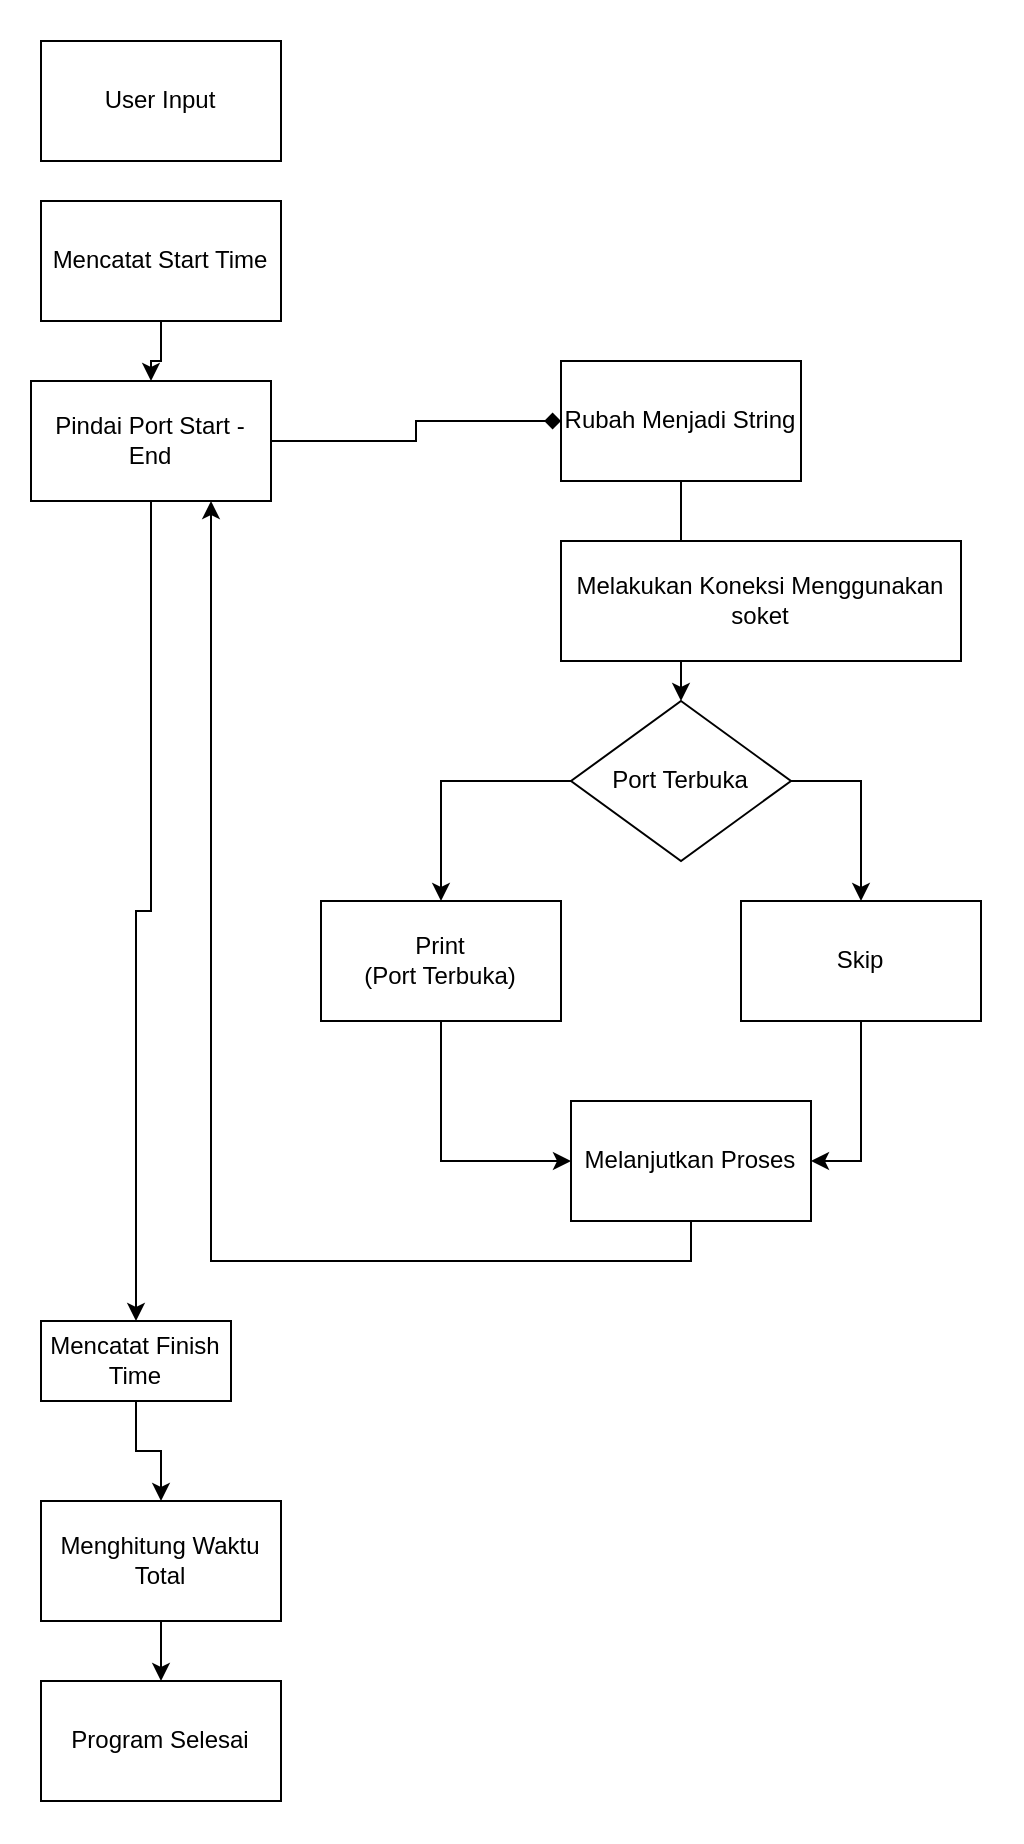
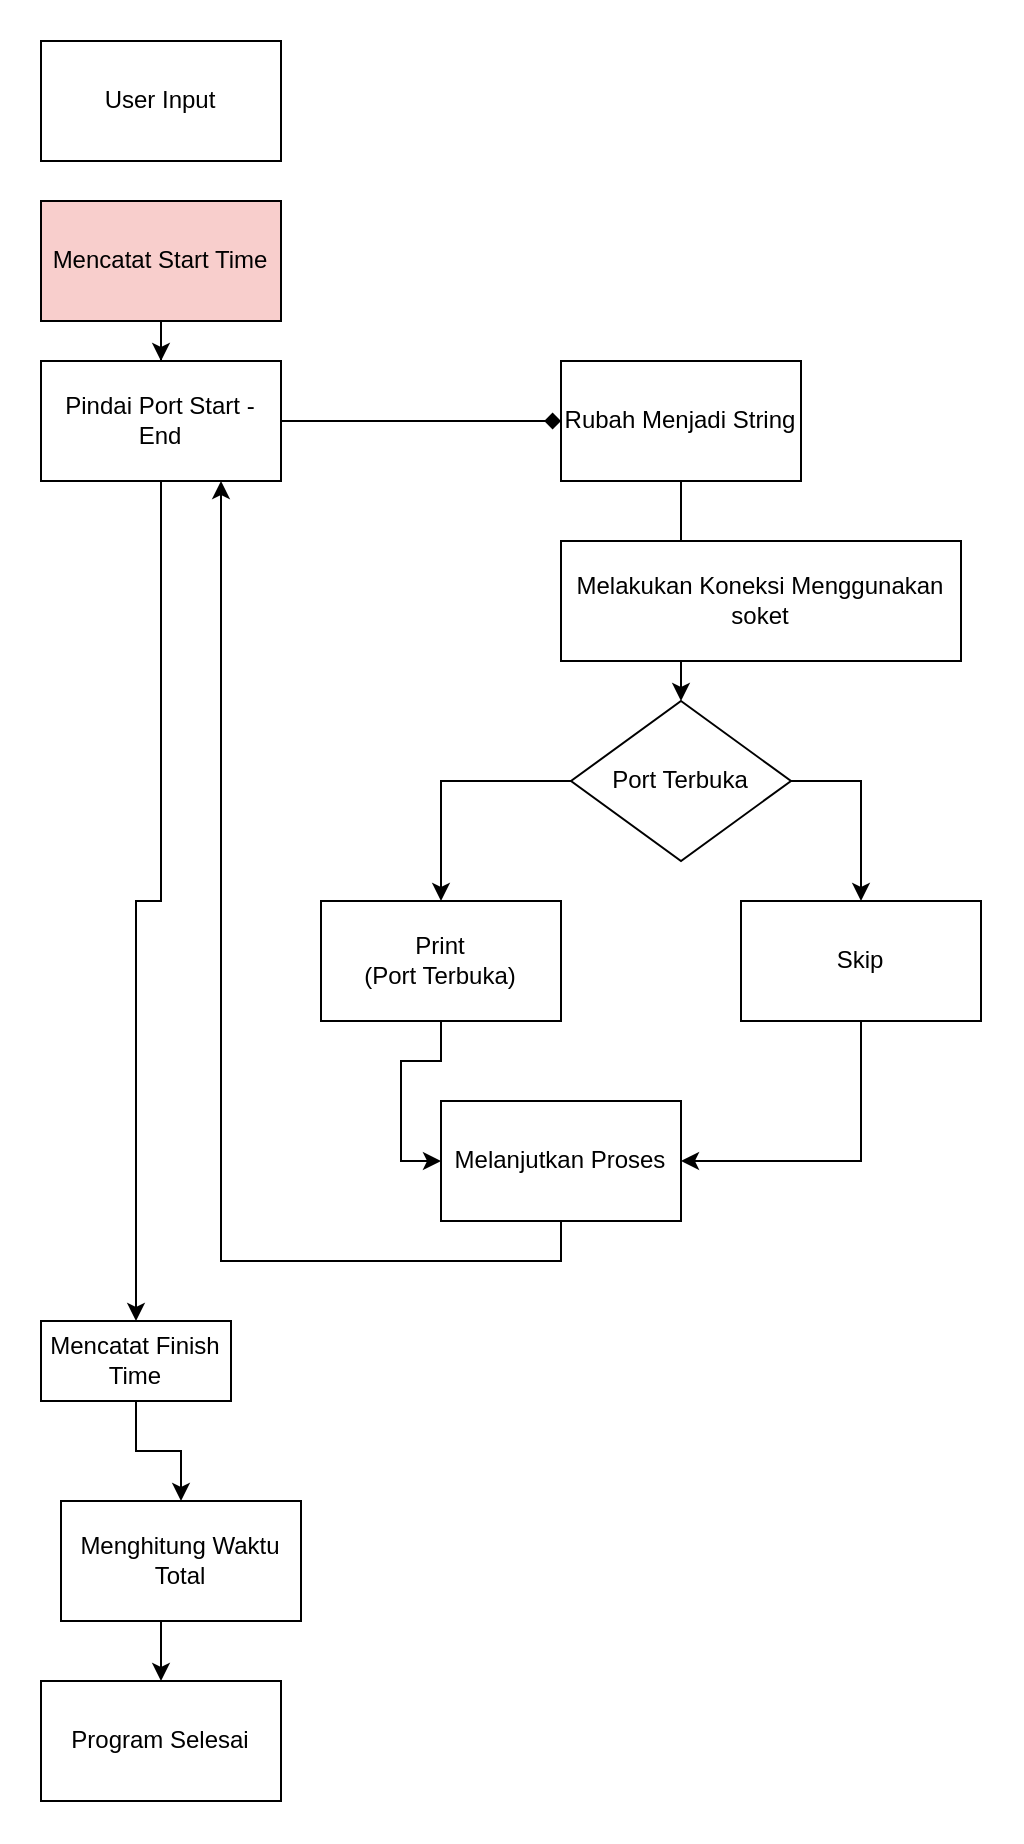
  <mxCell id="0" />
  <mxCell id="1" parent="0" />
  <mxCell id="2" value="User Input" style="rounded=0;whiteSpace=wrap;html=1;" vertex="1" parent="1"><mxGeometry x="20" y="20" width="120" height="60" as="geometry" /></mxCell>
  <mxCell id="3" style="edgeStyle=orthogonalEdgeStyle;rounded=0;orthogonalLoop=1;jettySize=auto;html=1;exitX=0.5;exitY=1;exitDx=0;exitDy=0;" edge="1" parent="1" source="4" target="7"><mxGeometry relative="1" as="geometry" /></mxCell>
- <mxCell id="4" value="Mencatat Start Time" style="rounded=0;whiteSpace=wrap;html=1;" vertex="1" parent="1"><mxGeometry x="20" y="100" width="120" height="60" as="geometry" /></mxCell>
+ <mxCell id="4" value="Mencatat Start Time" style="rounded=0;whiteSpace=wrap;html=1;fillColor=#f8cecc;" vertex="1" parent="1"><mxGeometry x="20" y="100" width="120" height="60" as="geometry" /></mxCell>
  <mxCell id="5" style="edgeStyle=orthogonalEdgeStyle;rounded=0;orthogonalLoop=1;jettySize=auto;html=1;exitX=1;exitY=0.5;exitDx=0;exitDy=0;entryX=0;entryY=0.5;entryDx=0;entryDy=0;endArrow=diamond;" edge="1" parent="1" source="7" target="9"><mxGeometry relative="1" as="geometry" /></mxCell>
  <mxCell id="6" style="edgeStyle=orthogonalEdgeStyle;rounded=0;orthogonalLoop=1;jettySize=auto;html=1;exitX=0.5;exitY=1;exitDx=0;exitDy=0;entryX=0.5;entryY=0;entryDx=0;entryDy=0;" edge="1" parent="1" source="7" target="21"><mxGeometry relative="1" as="geometry" /></mxCell>
- <mxCell id="7" value="Pindai Port Start - End" style="rounded=0;whiteSpace=wrap;html=1;" vertex="1" parent="1"><mxGeometry x="15" y="190" width="120" height="60" as="geometry" /></mxCell>
+ <mxCell id="7" value="Pindai Port Start - End" style="rounded=0;whiteSpace=wrap;html=1;" vertex="1" parent="1"><mxGeometry x="20" y="180" width="120" height="60" as="geometry" /></mxCell>
  <mxCell id="8" value="" style="edgeStyle=orthogonalEdgeStyle;rounded=0;orthogonalLoop=1;jettySize=auto;html=1;" edge="1" parent="1" source="9" target="13"><mxGeometry relative="1" as="geometry" /></mxCell>
  <mxCell id="9" value="Rubah Menjadi String" style="rounded=0;whiteSpace=wrap;html=1;" vertex="1" parent="1"><mxGeometry x="280" y="180" width="120" height="60" as="geometry" /></mxCell>
  <mxCell id="10" value="Melakukan Koneksi Menggunakan soket" style="rounded=0;whiteSpace=wrap;html=1;" vertex="1" parent="1"><mxGeometry x="280" y="270" width="200" height="60" as="geometry" /></mxCell>
  <mxCell id="11" style="edgeStyle=orthogonalEdgeStyle;rounded=0;orthogonalLoop=1;jettySize=auto;html=1;exitX=0;exitY=0.5;exitDx=0;exitDy=0;entryX=0.5;entryY=0;entryDx=0;entryDy=0;" edge="1" parent="1" source="13" target="15"><mxGeometry relative="1" as="geometry" /></mxCell>
  <mxCell id="12" style="edgeStyle=orthogonalEdgeStyle;rounded=0;orthogonalLoop=1;jettySize=auto;html=1;exitX=1;exitY=0.5;exitDx=0;exitDy=0;entryX=0.5;entryY=0;entryDx=0;entryDy=0;" edge="1" parent="1" source="13" target="17"><mxGeometry relative="1" as="geometry" /></mxCell>
  <mxCell id="13" value="Port Terbuka" style="rhombus;whiteSpace=wrap;html=1;" vertex="1" parent="1"><mxGeometry x="285" y="350" width="110" height="80" as="geometry" /></mxCell>
  <mxCell id="14" style="edgeStyle=orthogonalEdgeStyle;rounded=0;orthogonalLoop=1;jettySize=auto;html=1;exitX=0.5;exitY=1;exitDx=0;exitDy=0;entryX=0;entryY=0.5;entryDx=0;entryDy=0;" edge="1" parent="1" source="15" target="19"><mxGeometry relative="1" as="geometry" /></mxCell>
  <mxCell id="15" value="Print &lt;br&gt;(Port Terbuka)" style="rounded=0;whiteSpace=wrap;html=1;" vertex="1" parent="1"><mxGeometry x="160" y="450" width="120" height="60" as="geometry" /></mxCell>
  <mxCell id="16" style="edgeStyle=orthogonalEdgeStyle;rounded=0;orthogonalLoop=1;jettySize=auto;html=1;exitX=0.5;exitY=1;exitDx=0;exitDy=0;entryX=1;entryY=0.5;entryDx=0;entryDy=0;" edge="1" parent="1" source="17" target="19"><mxGeometry relative="1" as="geometry" /></mxCell>
  <mxCell id="17" value="Skip" style="rounded=0;whiteSpace=wrap;html=1;" vertex="1" parent="1"><mxGeometry x="370" y="450" width="120" height="60" as="geometry" /></mxCell>
  <mxCell id="18" style="edgeStyle=orthogonalEdgeStyle;rounded=0;orthogonalLoop=1;jettySize=auto;html=1;exitX=0.5;exitY=1;exitDx=0;exitDy=0;entryX=0.75;entryY=1;entryDx=0;entryDy=0;" edge="1" parent="1" source="19" target="7"><mxGeometry relative="1" as="geometry"><mxPoint x="30" y="350" as="targetPoint" /></mxGeometry></mxCell>
- <mxCell id="19" value="Melanjutkan Proses" style="rounded=0;whiteSpace=wrap;html=1;" vertex="1" parent="1"><mxGeometry x="285" y="550" width="120" height="60" as="geometry" /></mxCell>
+ <mxCell id="19" value="Melanjutkan Proses" style="rounded=0;whiteSpace=wrap;html=1;" vertex="1" parent="1"><mxGeometry x="220" y="550" width="120" height="60" as="geometry" /></mxCell>
  <mxCell id="20" style="edgeStyle=orthogonalEdgeStyle;rounded=0;orthogonalLoop=1;jettySize=auto;html=1;exitX=0.5;exitY=1;exitDx=0;exitDy=0;" edge="1" parent="1" source="21" target="23"><mxGeometry relative="1" as="geometry" /></mxCell>
  <mxCell id="21" value="Mencatat Finish Time" style="rounded=0;whiteSpace=wrap;html=1;" vertex="1" parent="1"><mxGeometry x="20" y="660" width="95" height="40" as="geometry" /></mxCell>
  <mxCell id="22" style="edgeStyle=orthogonalEdgeStyle;rounded=0;orthogonalLoop=1;jettySize=auto;html=1;exitX=0.5;exitY=1;exitDx=0;exitDy=0;entryX=0.5;entryY=0;entryDx=0;entryDy=0;" edge="1" parent="1" source="23" target="24"><mxGeometry relative="1" as="geometry" /></mxCell>
- <mxCell id="23" value="Menghitung Waktu Total" style="rounded=0;whiteSpace=wrap;html=1;" vertex="1" parent="1"><mxGeometry x="20" y="750" width="120" height="60" as="geometry" /></mxCell>
+ <mxCell id="23" value="Menghitung Waktu Total" style="rounded=0;whiteSpace=wrap;html=1;" vertex="1" parent="1"><mxGeometry x="30" y="750" width="120" height="60" as="geometry" /></mxCell>
  <mxCell id="24" value="Program Selesai" style="rounded=0;whiteSpace=wrap;html=1;" vertex="1" parent="1"><mxGeometry x="20" y="840" width="120" height="60" as="geometry" /></mxCell>
